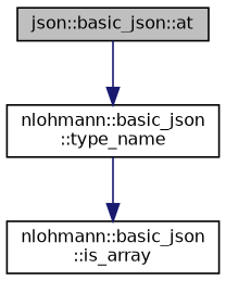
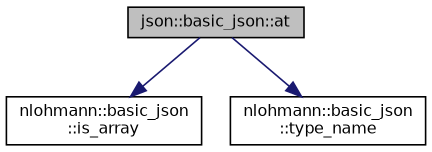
  digraph {
    rankdir=TB
    node [color=black fillcolor=white fontname=Helvetica fontsize=10 shape=record style=filled]
    edge [color=midnightblue fontname=Helvetica fontsize=10 labelfontname=Helvetica labelfontsize=10 style=solid]
    n1 [fillcolor=grey75 fontcolor=black height=0.2 label="json::basic_json::at" width=0.4]
    n2 [height=0.2 label="nlohmann::basic_json\l::is_array" width=0.4]
    n3 [height=0.2 label="nlohmann::basic_json\l::type_name" width=0.4]
-   n3 -> n2
+   n1 -> n2
    n1 -> n3
  }
